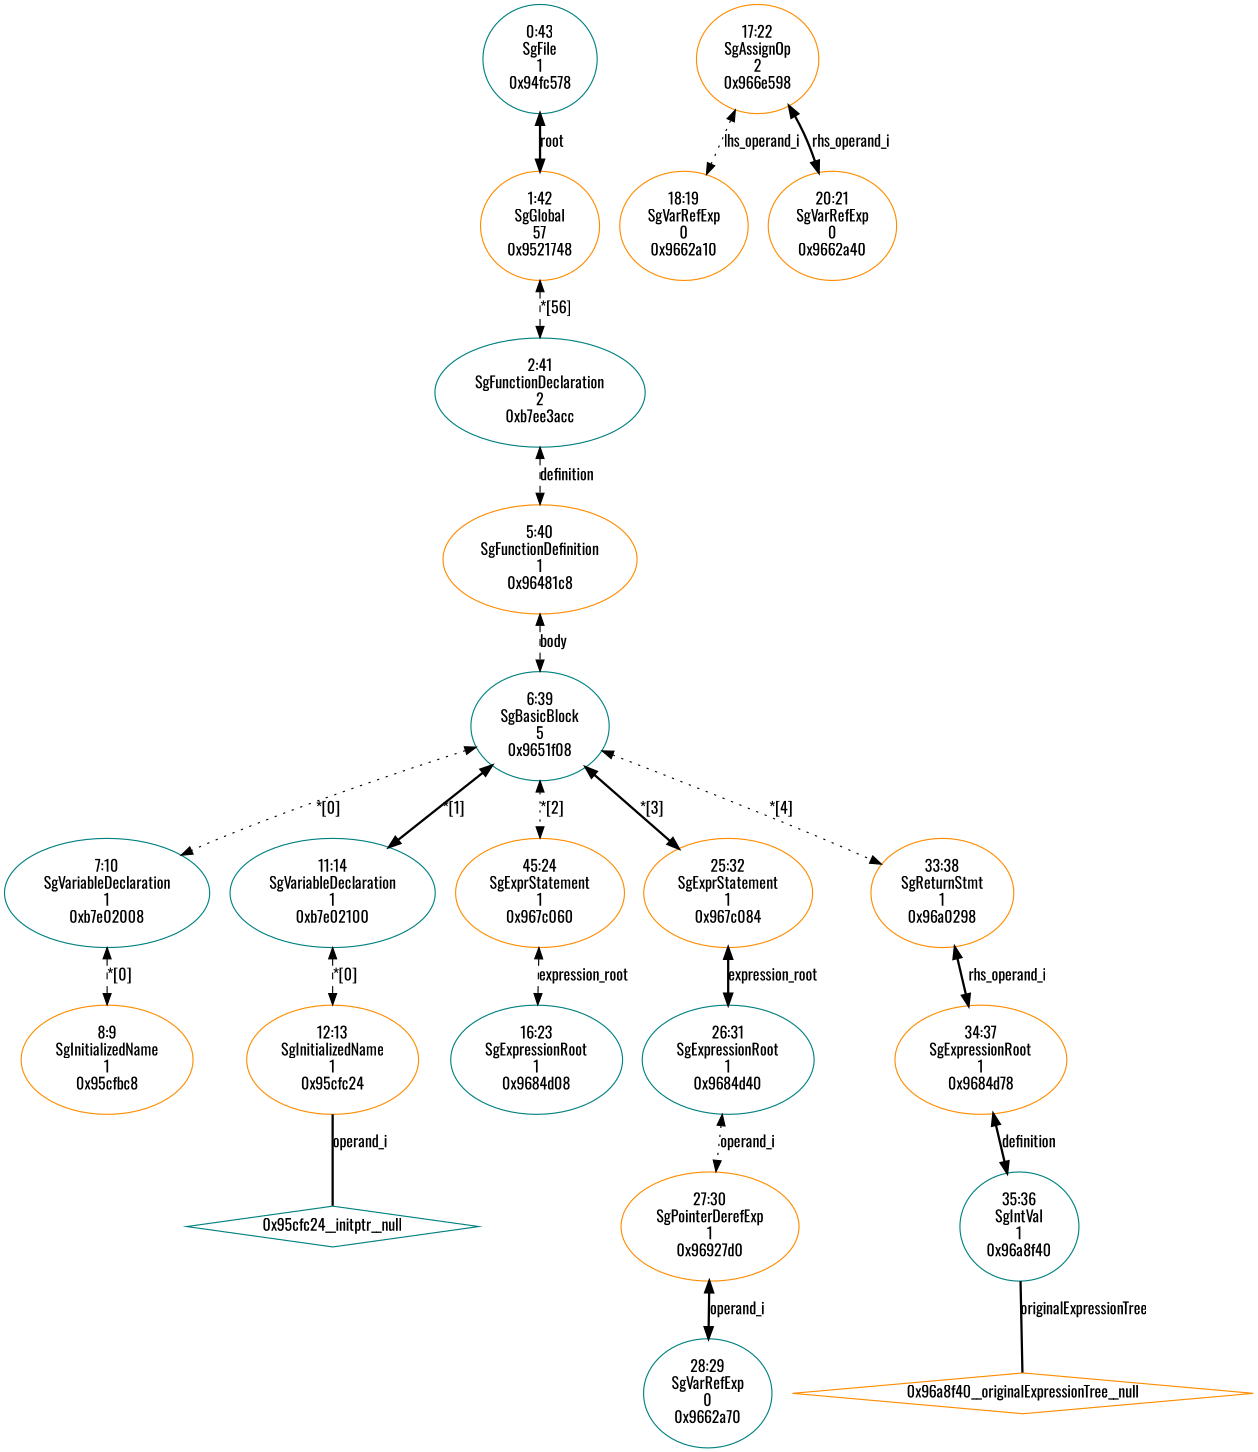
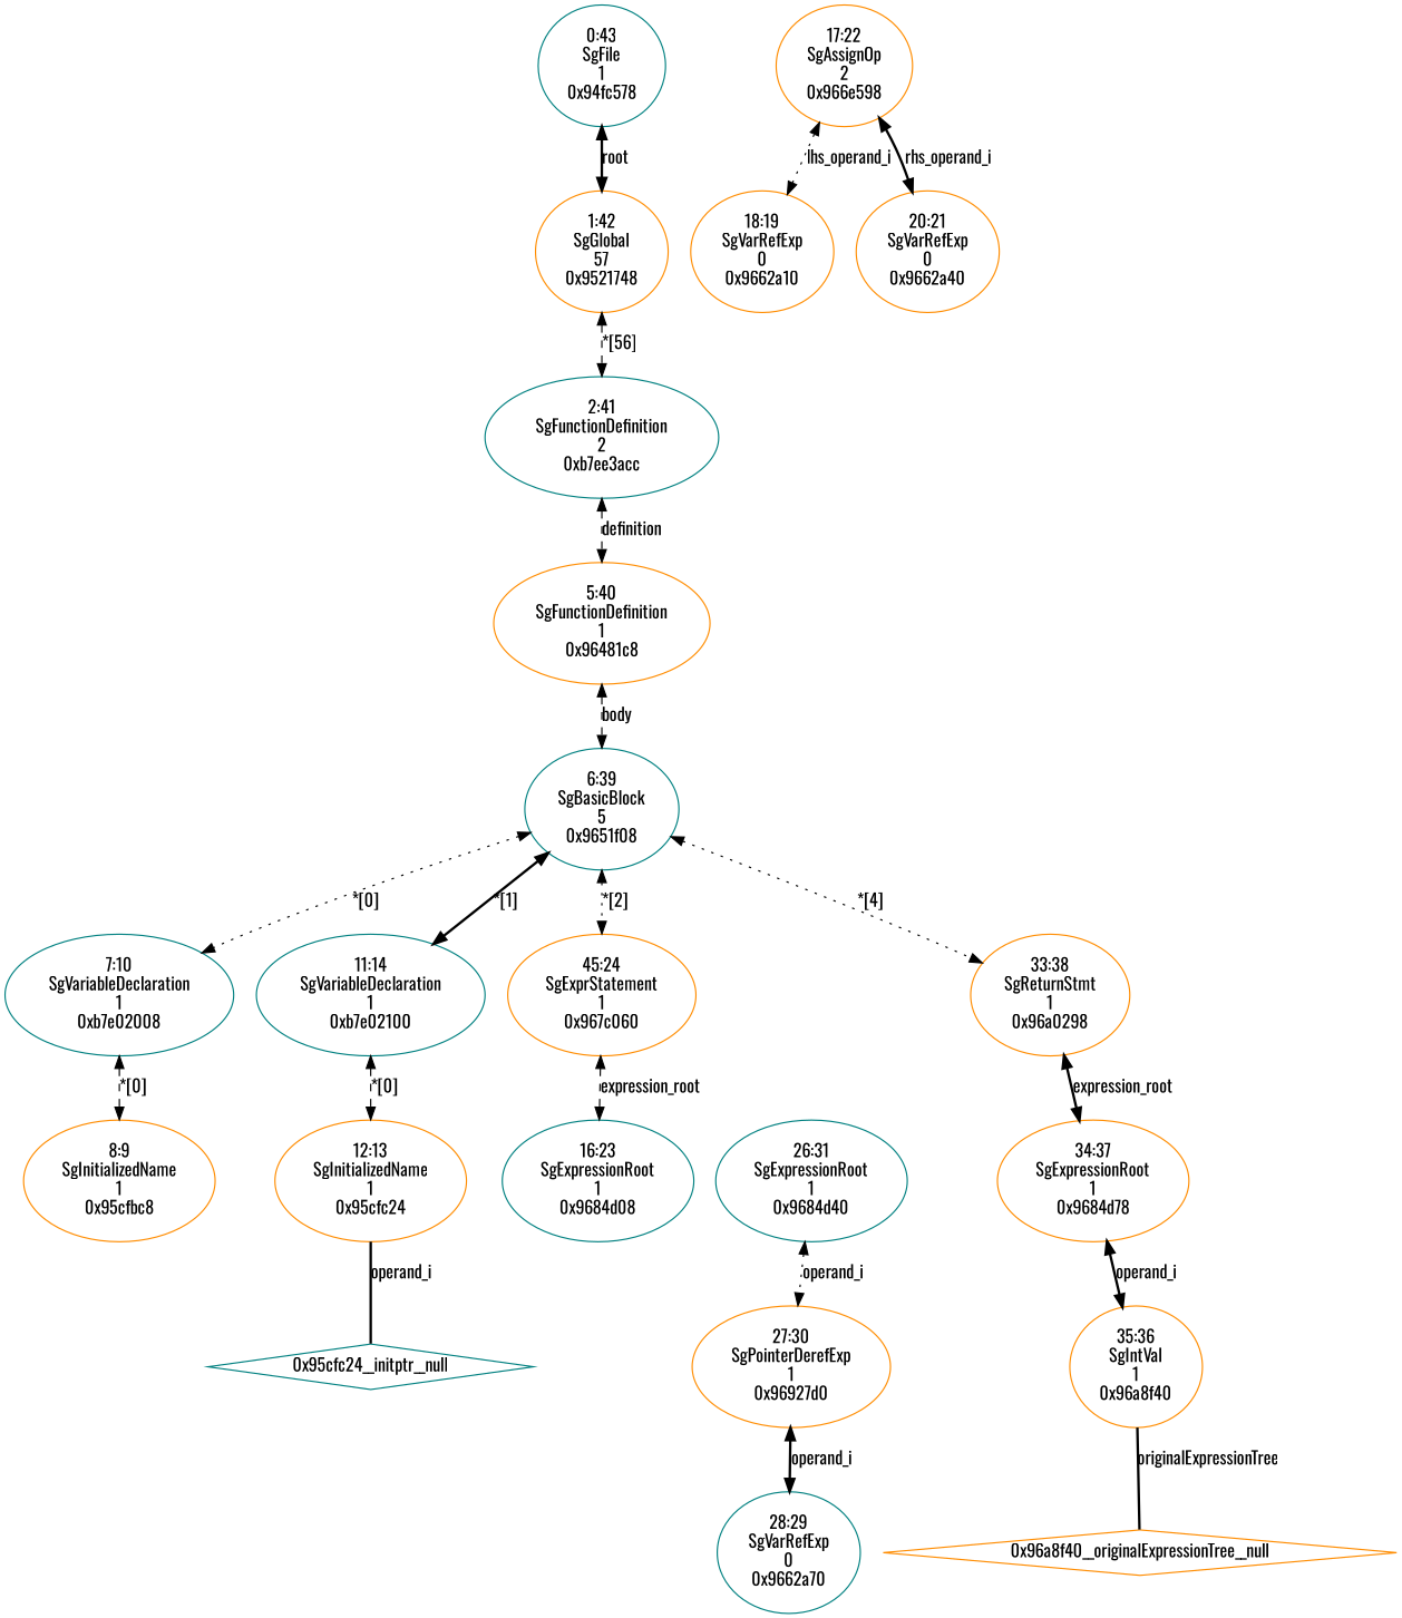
  digraph {
    fontname=Oswald
    node [color=darkorange fontname=Oswald]
    edge [dir=both fontname=Oswald style=bold]
    n1 [label="8:9\nSgInitializedName\n1\n0x95cfbc8\n"]
    n2 [color=teal label="7:10\nSgVariableDeclaration\n1\n0xb7e02008\n"]
    n3 [label="12:13\nSgInitializedName\n1\n0x95cfc24\n"]
    "0x95cfc24__initptr__null" [color=teal shape=diamond]
    n5 [color=teal label="11:14\nSgVariableDeclaration\n1\n0xb7e02100\n"]
    n6 [label="18:19\nSgVarRefExp\n0\n0x9662a10\n"]
    n7 [label="20:21\nSgVarRefExp\n0\n0x9662a40\n"]
    n8 [label="17:22\nSgAssignOp\n2\n0x966e598\n"]
    n9 [color=teal label="16:23\nSgExpressionRoot\n1\n0x9684d08\n"]
    n10 [label="45:24\nSgExprStatement\n1\n0x967c060\n"]
    n11 [color=teal label="28:29\nSgVarRefExp\n0\n0x9662a70\n"]
    n12 [label="27:30\nSgPointerDerefExp\n1\n0x96927d0\n"]
    n13 [color=teal label="26:31\nSgExpressionRoot\n1\n0x9684d40\n"]
-   n14 [label="25:32\nSgExprStatement\n1\n0x967c084\n"]
-   n15 [color=teal label="35:36\nSgIntVal\n1\n0x96a8f40\n"]
+   n15 [label="35:36\nSgIntVal\n1\n0x96a8f40\n"]
    "0x96a8f40__originalExpressionTree__null" [shape=diamond]
    n17 [label="34:37\nSgExpressionRoot\n1\n0x9684d78\n"]
    n18 [label="33:38\nSgReturnStmt\n1\n0x96a0298\n"]
    n19 [color=teal label="6:39\nSgBasicBlock\n5\n0x9651f08\n"]
    n20 [label="5:40\nSgFunctionDefinition\n1\n0x96481c8\n"]
-   n21 [color=teal label="2:41\nSgFunctionDeclaration\n2\n0xb7ee3acc\n"]
+   n21 [color=teal label="2:41\nSgFunctionDefinition\n2\n0xb7ee3acc\n"]
    n22 [label="1:42\nSgGlobal\n57\n0x9521748\n"]
    n23 [color=teal label="0:43\nSgFile\n1\n0x94fc578\n"]
    n2 -> n1 [label="*[0]" style=dashed]
    n3 -> "0x95cfc24__initptr__null" [dir=none label=operand_i]
    n5 -> n3 [label="*[0]" style=dashed]
    n8 -> n6 [label=lhs_operand_i style=dotted]
    n8 -> n7 [label=rhs_operand_i]
    n10 -> n9 [label=expression_root style=dashed]
    n12 -> n11 [label=operand_i]
    n13 -> n12 [label=operand_i style=dotted]
-   n14 -> n13 [label=expression_root]
    n15 -> "0x96a8f40__originalExpressionTree__null" [dir=none label=originalExpressionTree]
-   n17 -> n15 [label=definition]
-   n18 -> n17 [label=rhs_operand_i]
+   n17 -> n15 [label=operand_i]
+   n18 -> n17 [label=expression_root]
    n19 -> n2 [label="*[0]" style=dotted]
    n19 -> n5 [label="*[1]"]
    n19 -> n10 [label="*[2]" style=dotted]
-   n19 -> n14 [label="*[3]"]
    n19 -> n18 [label="*[4]" style=dotted]
    n20 -> n19 [label=body style=dashed]
    n21 -> n20 [label=definition style=dashed]
    n22 -> n21 [label="*[56]" style=dashed]
    n23 -> n22 [label=root]
  }
